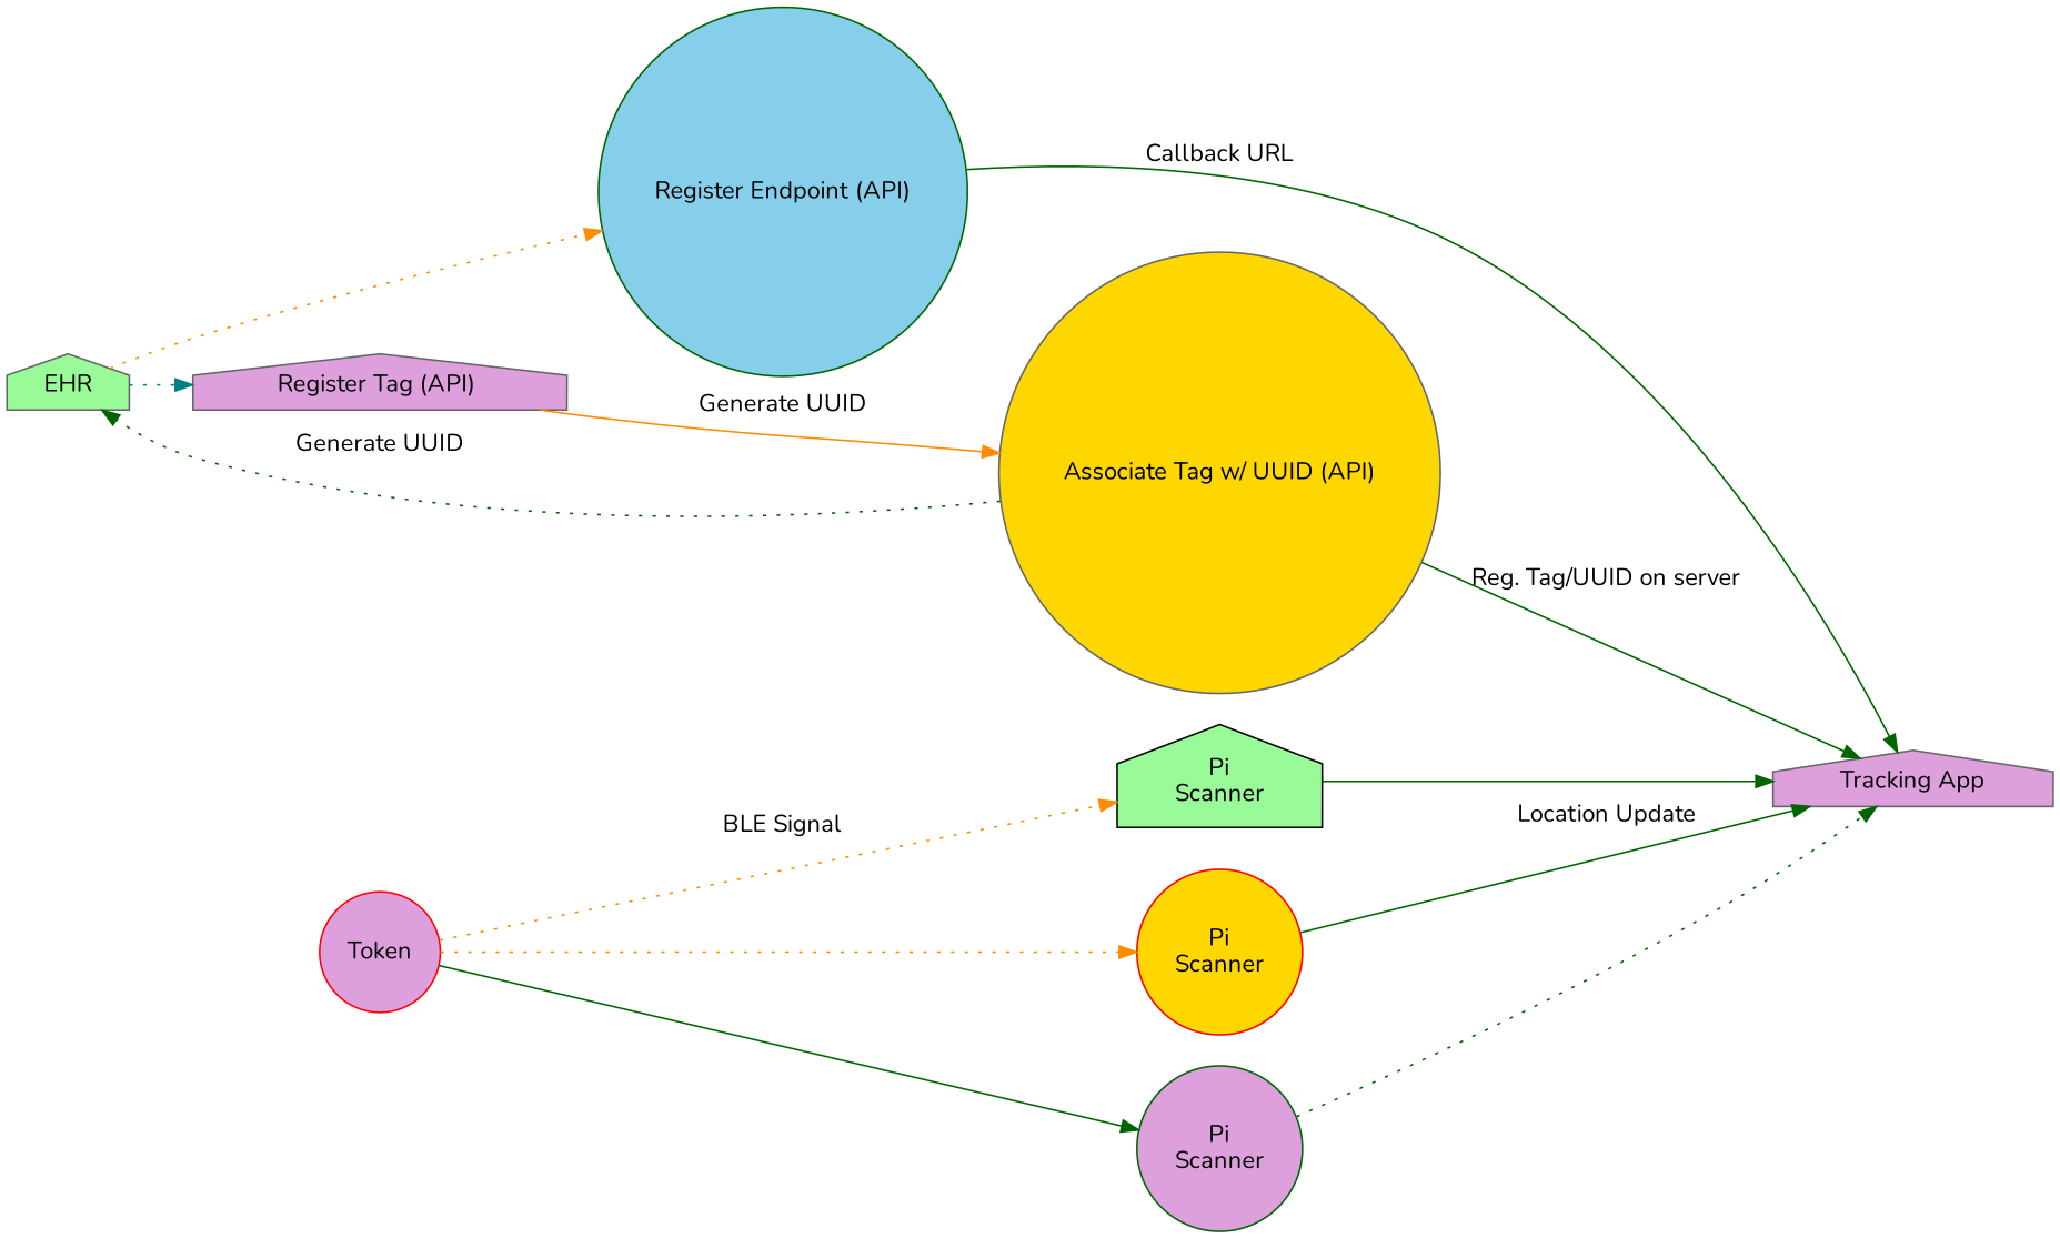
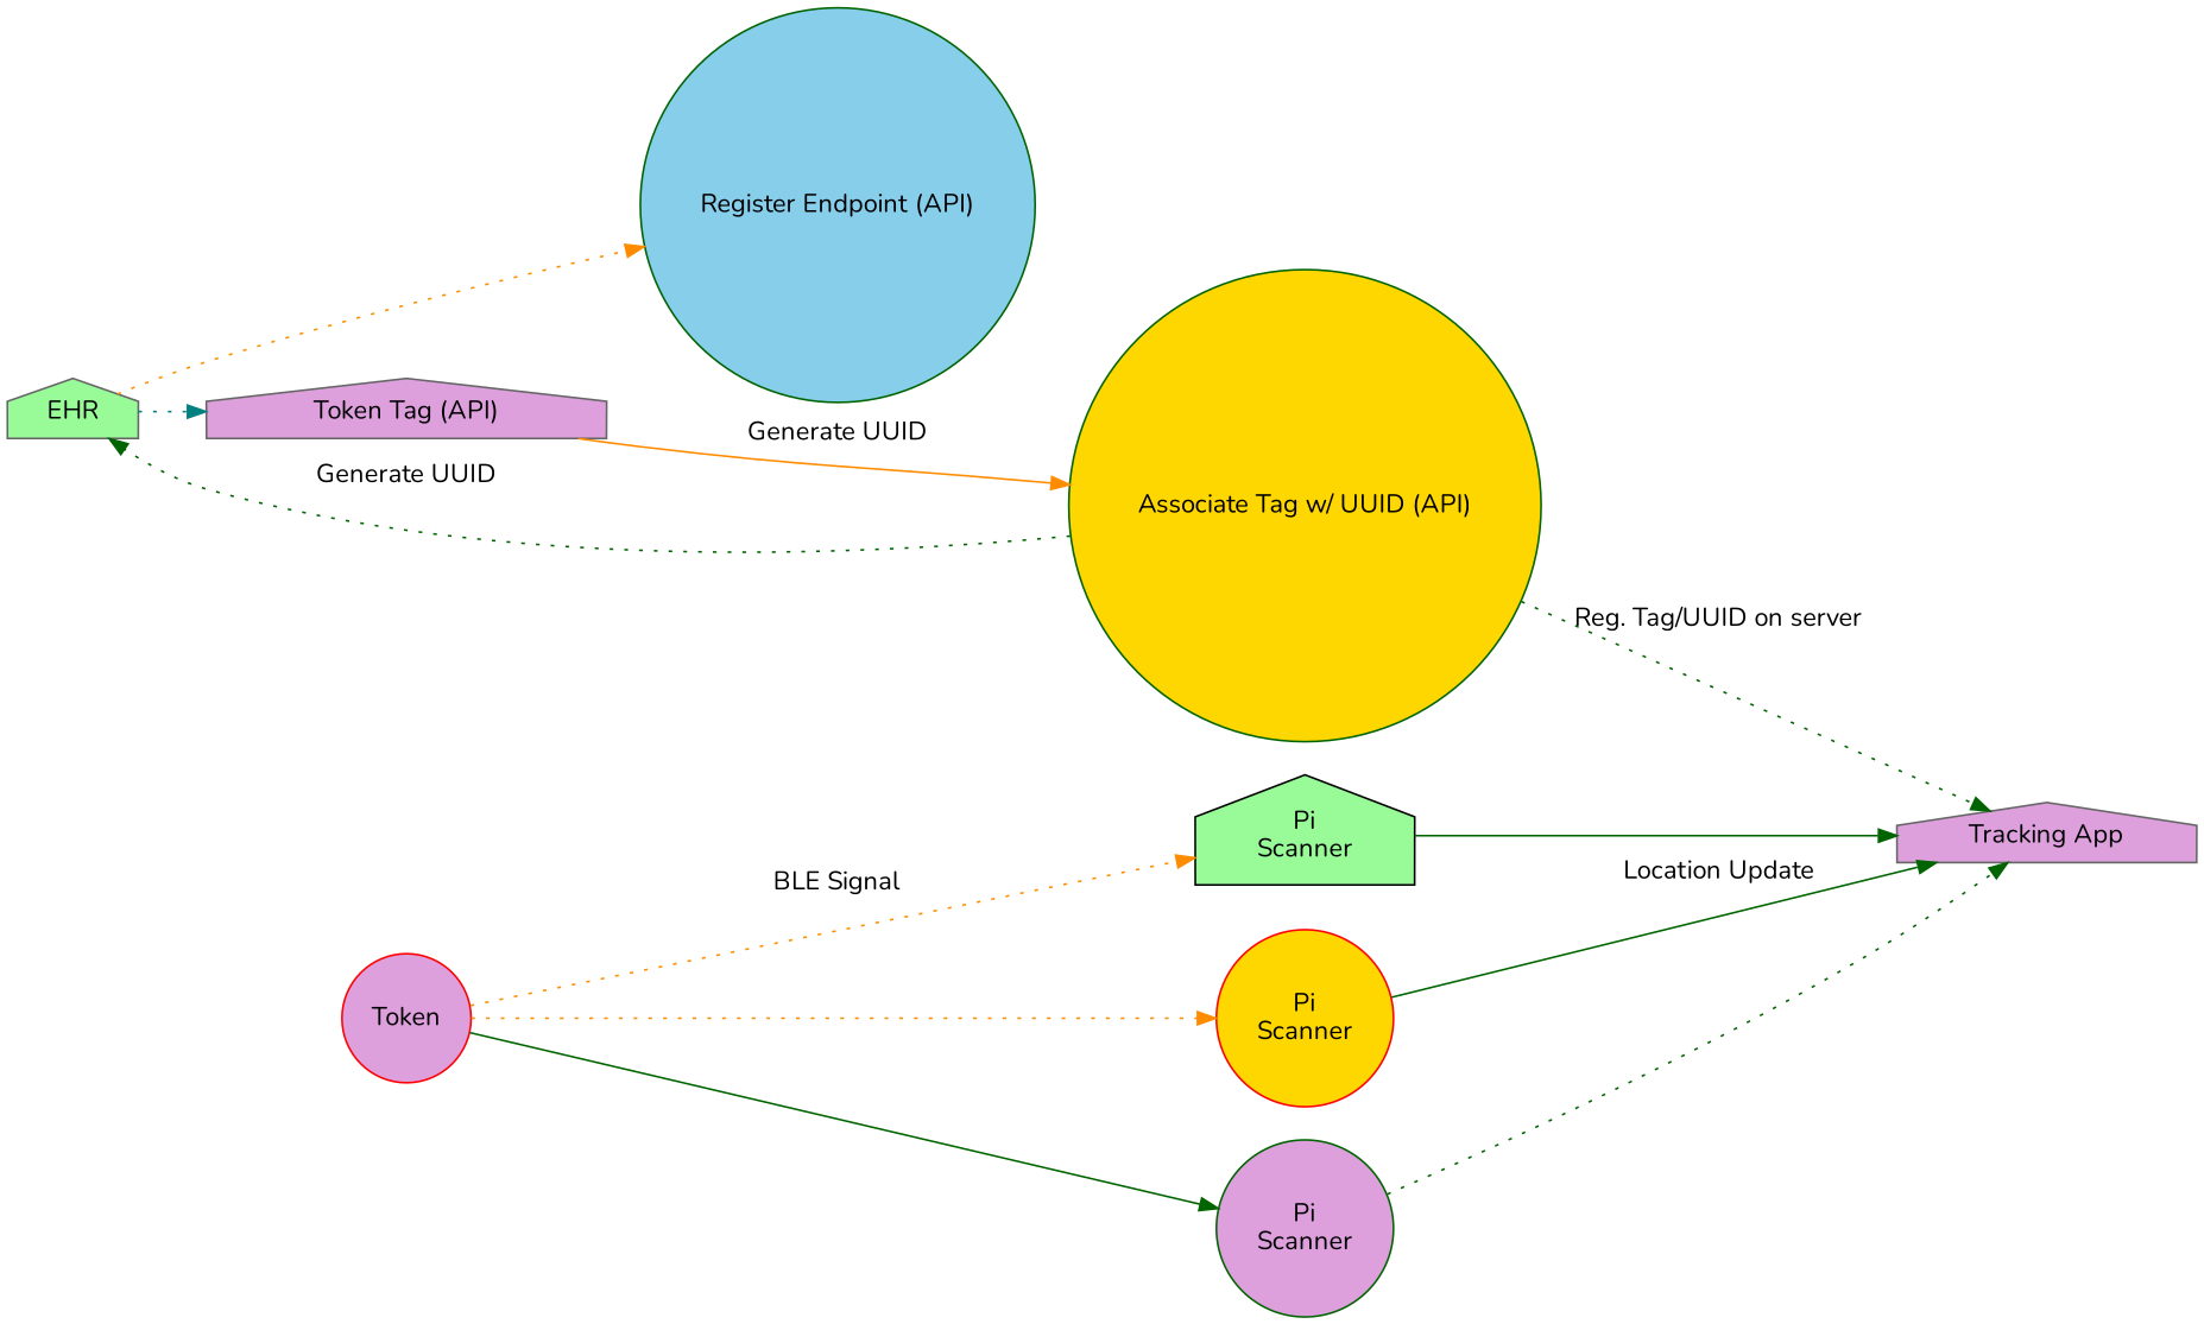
  digraph {
    fontname=Nunito
    rankdir=LR
    node [color=gray40 fillcolor=plum fontname=Nunito shape=circle style=filled]
    edge [color=darkgreen fontname=Nunito style=dotted]
    n1 [fillcolor=palegreen label=EHR shape=house]
    n2 [color=darkgreen fillcolor=skyblue label="Register Endpoint (API)"]
-   n3 [label="Register Tag (API) " shape=house]
+   n3 [label="Token Tag (API)" shape=house]
    n4 [label="Tracking App" shape=house]
-   n5 [fillcolor=gold label="Associate Tag w/ UUID (API)"]
+   n5 [color=darkgreen fillcolor=gold label="Associate Tag w/ UUID (API)"]
    n6 [color=black fillcolor=palegreen label="Pi\nScanner" shape=house]
    n7 [color=red fillcolor=gold label="Pi\nScanner"]
    n8 [color=darkgreen label="Pi\nScanner"]
    n9 [color=red label=Token]
    n1 -> n2 [color=darkorange]
    n1 -> n3 [color=teal]
-   n2 -> n4 [label="Callback URL" style=solid]
    n3 -> n5 [color=darkorange label="Generate UUID" style=solid]
    n5 -> n1 [label="Generate UUID"]
-   n5 -> n4 [label="Reg. Tag/UUID on server" style=solid]
+   n5 -> n4 [label="Reg. Tag/UUID on server"]
    n6 -> n4 [style=solid]
    n7 -> n4 [label="Location Update" style=solid]
    n8 -> n4
    n9 -> n6 [color=darkorange label="BLE Signal"]
    n9 -> n7 [color=darkorange]
    n9 -> n8 [style=solid]
  }
